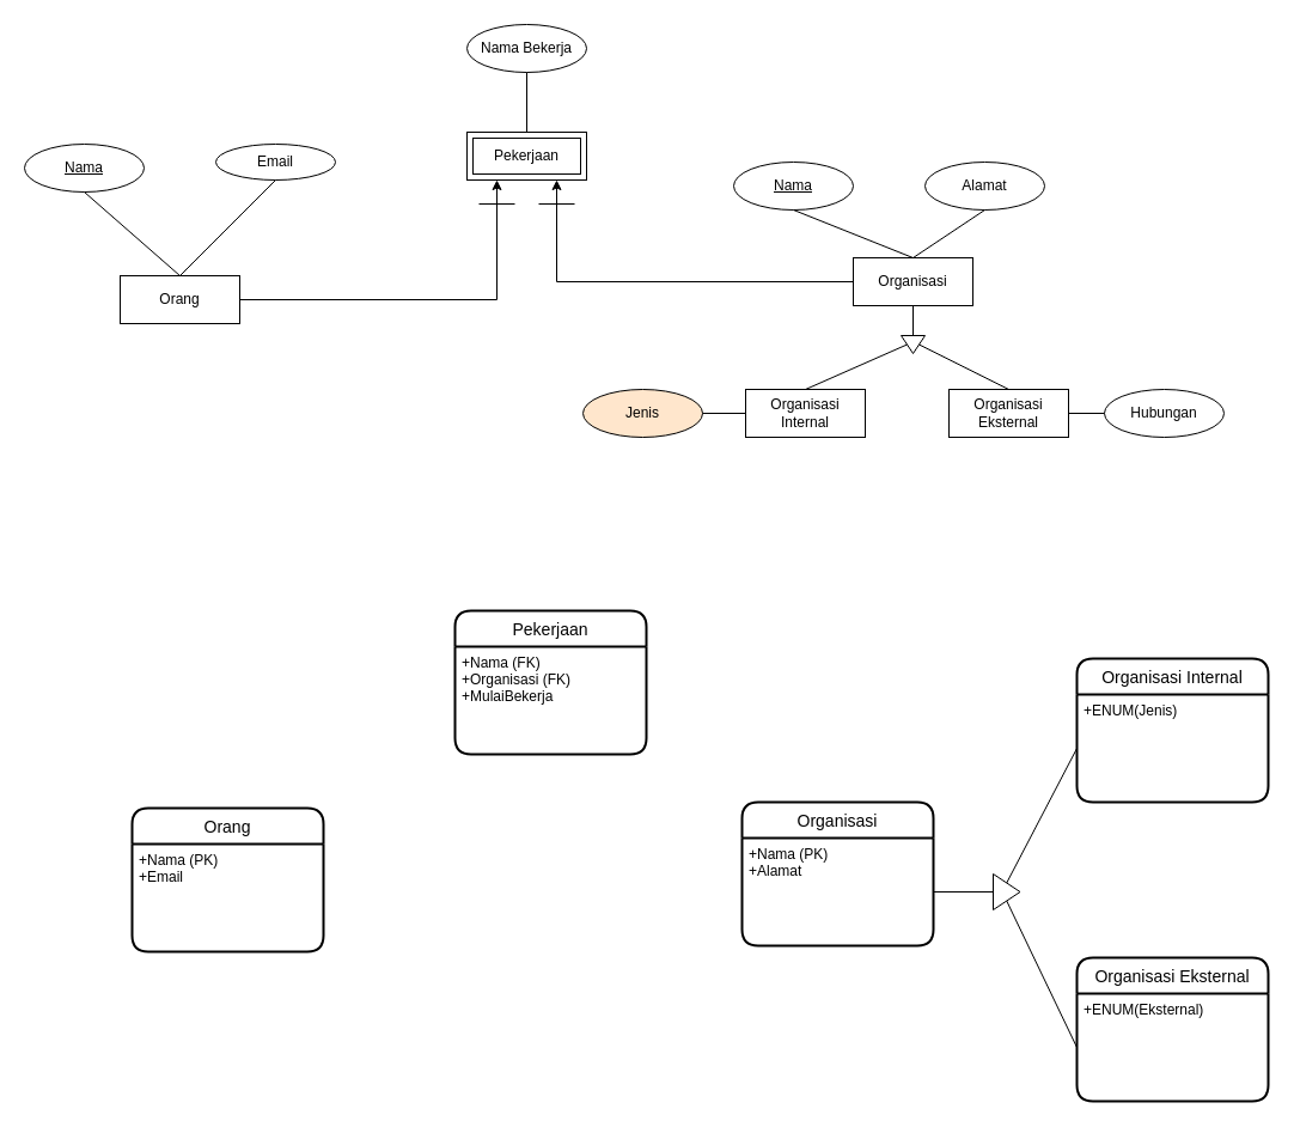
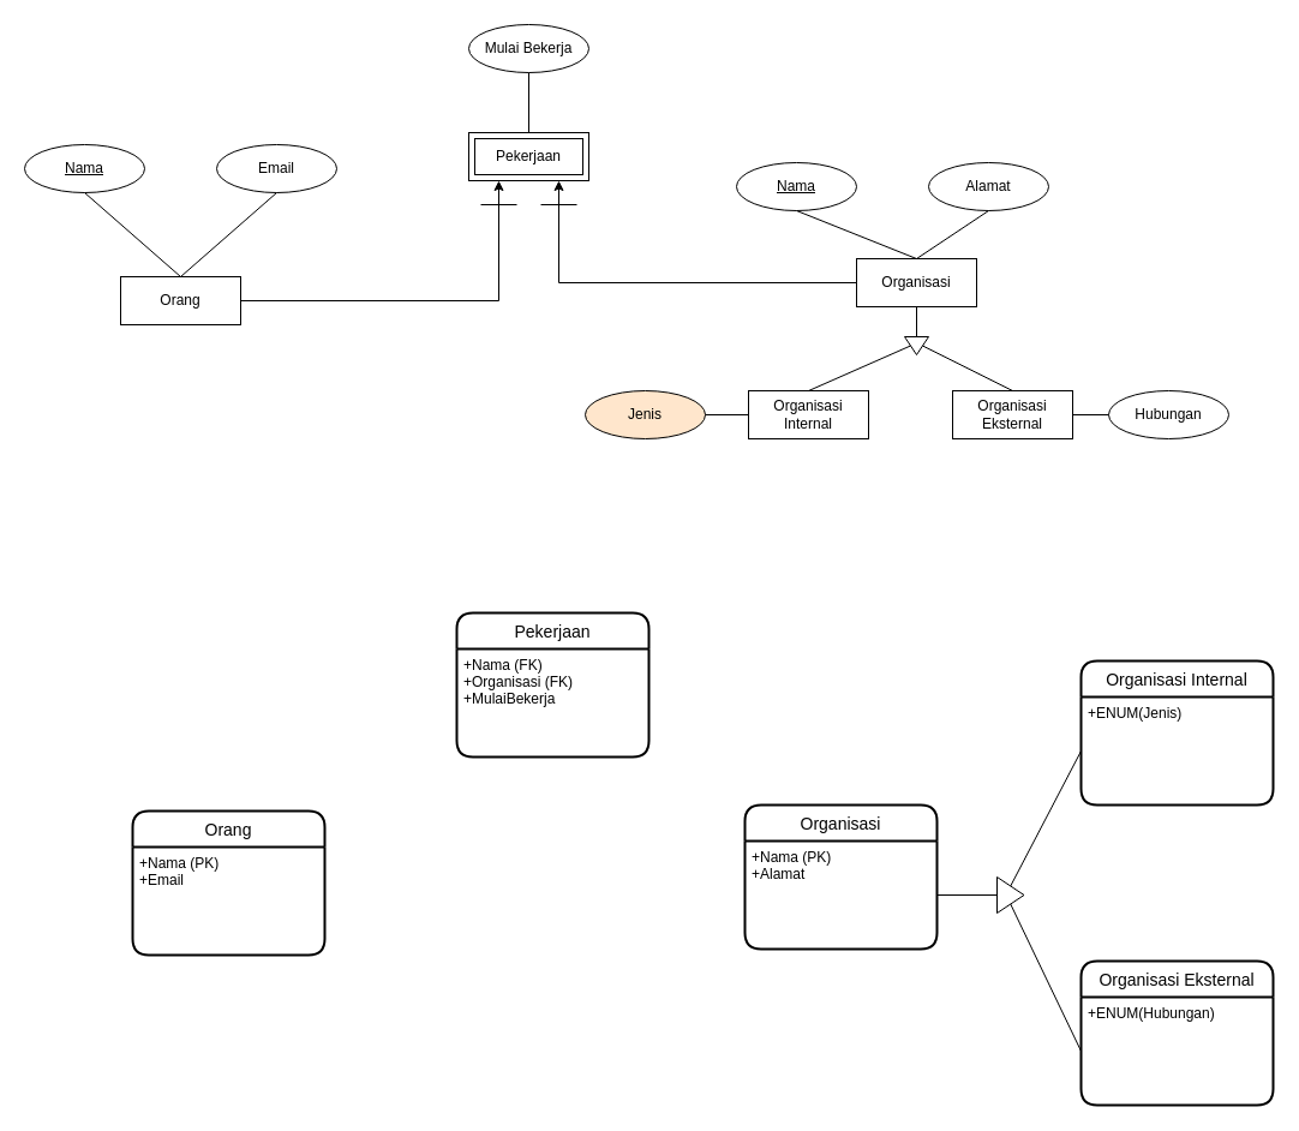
  <mxCell id="0" />
  <mxCell id="1" parent="0" />
  <mxCell id="2" value="" style="group" vertex="1" connectable="0" parent="1"><mxGeometry y="20" width="1003" height="345" as="geometry" x="20" /></mxCell>
  <mxCell id="3" value="Orang" style="whiteSpace=wrap;html=1;align=center;" vertex="1" parent="2"><mxGeometry x="80" y="210" width="100" height="40" as="geometry" /></mxCell>
  <mxCell id="4" value="&lt;u&gt;Nama&lt;/u&gt;" style="ellipse;whiteSpace=wrap;html=1;align=center;" vertex="1" parent="2"><mxGeometry y="100" width="100" height="40" as="geometry" /></mxCell>
- <mxCell id="5" value="Email" style="ellipse;whiteSpace=wrap;html=1;align=center;" vertex="1" parent="2"><mxGeometry x="160" y="100" width="100" height="30" as="geometry" /></mxCell>
+ <mxCell id="5" value="Email" style="ellipse;whiteSpace=wrap;html=1;align=center;" vertex="1" parent="2"><mxGeometry x="160" y="100" width="100" height="40" as="geometry" /></mxCell>
  <mxCell id="6" value="" style="endArrow=none;html=1;exitX=0.5;exitY=0;exitDx=0;exitDy=0;" edge="1" parent="2" source="3"><mxGeometry width="50" height="50" relative="1" as="geometry"><mxPoint y="190" as="sourcePoint" /><mxPoint x="50" y="140" as="targetPoint" /></mxGeometry></mxCell>
  <mxCell id="7" value="" style="endArrow=none;html=1;exitX=0.5;exitY=0;exitDx=0;exitDy=0;entryX=0.5;entryY=1;entryDx=0;entryDy=0;" edge="1" parent="2" source="3" target="5"><mxGeometry width="50" height="50" relative="1" as="geometry"><mxPoint x="150" y="190" as="sourcePoint" /><mxPoint x="60" y="150" as="targetPoint" /></mxGeometry></mxCell>
  <mxCell id="8" value="Organisasi" style="whiteSpace=wrap;html=1;align=center;" vertex="1" parent="2"><mxGeometry x="693" y="195" width="100" height="40" as="geometry" /></mxCell>
  <mxCell id="9" value="&lt;u&gt;Nama&lt;/u&gt;" style="ellipse;whiteSpace=wrap;html=1;align=center;" vertex="1" parent="2"><mxGeometry x="593" y="115" width="100" height="40" as="geometry" /></mxCell>
  <mxCell id="10" value="Alamat" style="ellipse;whiteSpace=wrap;html=1;align=center;" vertex="1" parent="2"><mxGeometry x="753" y="115" width="100" height="40" as="geometry" /></mxCell>
  <mxCell id="11" value="" style="endArrow=none;html=1;exitX=0.5;exitY=0;exitDx=0;exitDy=0;entryX=0.5;entryY=1;entryDx=0;entryDy=0;" edge="1" parent="2" source="8" target="9"><mxGeometry width="50" height="50" relative="1" as="geometry"><mxPoint x="713" y="185" as="sourcePoint" /><mxPoint x="623" y="145" as="targetPoint" /></mxGeometry></mxCell>
  <mxCell id="12" value="" style="endArrow=none;html=1;exitX=0.5;exitY=0;exitDx=0;exitDy=0;entryX=0.5;entryY=1;entryDx=0;entryDy=0;" edge="1" parent="2" source="8" target="10"><mxGeometry width="50" height="50" relative="1" as="geometry"><mxPoint x="753" y="205" as="sourcePoint" /><mxPoint x="653" y="145" as="targetPoint" /></mxGeometry></mxCell>
  <mxCell id="13" value="Organisasi Internal" style="whiteSpace=wrap;html=1;align=center;" vertex="1" parent="2"><mxGeometry x="603" y="305" width="100" height="40" as="geometry" /></mxCell>
  <mxCell id="14" value="Organisasi Eksternal" style="whiteSpace=wrap;html=1;align=center;" vertex="1" parent="2"><mxGeometry x="773" y="305" width="100" height="40" as="geometry" /></mxCell>
  <mxCell id="15" value="" style="triangle;whiteSpace=wrap;html=1;rotation=90;" vertex="1" parent="2"><mxGeometry x="735.5" y="257.5" width="15" height="20" as="geometry" /></mxCell>
  <mxCell id="16" value="" style="endArrow=none;html=1;exitX=0.5;exitY=1;exitDx=0;exitDy=0;entryX=0;entryY=0.5;entryDx=0;entryDy=0;" edge="1" parent="2" source="8" target="15"><mxGeometry width="50" height="50" relative="1" as="geometry"><mxPoint x="753" y="205" as="sourcePoint" /><mxPoint x="813" y="165" as="targetPoint" /></mxGeometry></mxCell>
  <mxCell id="17" value="" style="endArrow=none;html=1;exitX=0.5;exitY=1;exitDx=0;exitDy=0;entryX=0.5;entryY=0;entryDx=0;entryDy=0;" edge="1" parent="2" source="15" target="13"><mxGeometry width="50" height="50" relative="1" as="geometry"><mxPoint x="753" y="205" as="sourcePoint" /><mxPoint x="653" y="165" as="targetPoint" /></mxGeometry></mxCell>
  <mxCell id="18" value="" style="endArrow=none;html=1;exitX=0.5;exitY=0;exitDx=0;exitDy=0;entryX=0.5;entryY=0;entryDx=0;entryDy=0;" edge="1" parent="2" source="15" target="14"><mxGeometry width="50" height="50" relative="1" as="geometry"><mxPoint x="748" y="277.5" as="sourcePoint" /><mxPoint x="663" y="315" as="targetPoint" /></mxGeometry></mxCell>
  <mxCell id="19" value="Jenis" style="ellipse;whiteSpace=wrap;html=1;align=center;fillColor=#ffe6cc;" vertex="1" parent="2"><mxGeometry x="467" y="305" width="100" height="40" as="geometry" /></mxCell>
  <mxCell id="20" value="" style="endArrow=none;html=1;exitX=1;exitY=0.5;exitDx=0;exitDy=0;entryX=0;entryY=0.5;entryDx=0;entryDy=0;" edge="1" parent="2" source="19" target="13"><mxGeometry width="50" height="50" relative="1" as="geometry"><mxPoint x="748" y="277.5" as="sourcePoint" /><mxPoint x="663" y="315" as="targetPoint" /></mxGeometry></mxCell>
  <mxCell id="21" value="Hubungan" style="ellipse;whiteSpace=wrap;html=1;align=center;" vertex="1" parent="2"><mxGeometry x="903" y="305" width="100" height="40" as="geometry" /></mxCell>
  <mxCell id="22" value="" style="endArrow=none;html=1;exitX=0;exitY=0.5;exitDx=0;exitDy=0;entryX=1;entryY=0.5;entryDx=0;entryDy=0;" edge="1" parent="2" source="21" target="14"><mxGeometry width="50" height="50" relative="1" as="geometry"><mxPoint x="758" y="277.5" as="sourcePoint" /><mxPoint x="833" y="315" as="targetPoint" /></mxGeometry></mxCell>
  <mxCell id="23" value="Pekerjaan" style="shape=ext;margin=3;double=1;whiteSpace=wrap;html=1;align=center;" vertex="1" parent="2"><mxGeometry x="370" y="90" width="100" height="40" as="geometry" /></mxCell>
  <mxCell id="24" style="edgeStyle=orthogonalEdgeStyle;rounded=0;orthogonalLoop=1;jettySize=auto;html=1;exitX=1;exitY=0.5;exitDx=0;exitDy=0;entryX=0.25;entryY=1;entryDx=0;entryDy=0;" edge="1" parent="2" source="3" target="23"><mxGeometry relative="1" as="geometry" /></mxCell>
  <mxCell id="25" value="" style="endArrow=none;html=1;" edge="1" parent="2"><mxGeometry width="50" height="50" relative="1" as="geometry"><mxPoint x="380" y="150" as="sourcePoint" /><mxPoint x="410" y="150" as="targetPoint" /></mxGeometry></mxCell>
  <mxCell id="26" value="" style="endArrow=none;html=1;" edge="1" parent="2"><mxGeometry width="50" height="50" relative="1" as="geometry"><mxPoint x="430" y="150" as="sourcePoint" /><mxPoint x="460" y="150" as="targetPoint" /></mxGeometry></mxCell>
- <mxCell id="27" value="Nama Bekerja" style="ellipse;whiteSpace=wrap;html=1;align=center;" vertex="1" parent="2"><mxGeometry x="370" width="100" height="40" as="geometry" /></mxCell>
+ <mxCell id="27" value="Mulai Bekerja" style="ellipse;whiteSpace=wrap;html=1;align=center;" vertex="1" parent="2"><mxGeometry x="370" width="100" height="40" as="geometry" /></mxCell>
  <mxCell id="28" value="" style="endArrow=none;html=1;exitX=0.5;exitY=0;exitDx=0;exitDy=0;entryX=0.5;entryY=1;entryDx=0;entryDy=0;" edge="1" parent="2" source="23" target="27"><mxGeometry width="50" height="50" relative="1" as="geometry"><mxPoint x="350" y="90" as="sourcePoint" /><mxPoint x="400" y="40" as="targetPoint" /></mxGeometry></mxCell>
  <mxCell id="29" style="edgeStyle=orthogonalEdgeStyle;rounded=0;orthogonalLoop=1;jettySize=auto;html=1;exitX=0;exitY=0.5;exitDx=0;exitDy=0;entryX=0.75;entryY=1;entryDx=0;entryDy=0;" edge="1" parent="2" source="8" target="23"><mxGeometry relative="1" as="geometry" /></mxCell>
  <mxCell id="30" value="" style="group" vertex="1" connectable="0" parent="1"><mxGeometry x="110" y="510" width="950" height="410" as="geometry" /></mxCell>
  <mxCell id="31" value="Orang" style="swimlane;childLayout=stackLayout;horizontal=1;startSize=30;horizontalStack=0;rounded=1;fontSize=14;fontStyle=0;strokeWidth=2;resizeParent=0;resizeLast=1;shadow=0;dashed=0;align=center;" vertex="1" parent="30"><mxGeometry y="165" width="160" height="120" as="geometry" /></mxCell>
  <mxCell id="32" value="+Nama (PK)&#10;+Email" style="align=left;strokeColor=none;fillColor=none;spacingLeft=4;fontSize=12;verticalAlign=top;resizable=0;rotatable=0;part=1;" vertex="1" parent="31"><mxGeometry y="30" width="160" height="90" as="geometry" /></mxCell>
  <mxCell id="33" value="Organisasi" style="swimlane;childLayout=stackLayout;horizontal=1;startSize=30;horizontalStack=0;rounded=1;fontSize=14;fontStyle=0;strokeWidth=2;resizeParent=0;resizeLast=1;shadow=0;dashed=0;align=center;" vertex="1" parent="30"><mxGeometry x="510" y="160" width="160" height="120" as="geometry" /></mxCell>
  <mxCell id="34" value="+Nama (PK)&#10;+Alamat" style="align=left;strokeColor=none;fillColor=none;spacingLeft=4;fontSize=12;verticalAlign=top;resizable=0;rotatable=0;part=1;" vertex="1" parent="33"><mxGeometry y="30" width="160" height="90" as="geometry" /></mxCell>
  <mxCell id="35" value="Organisasi Internal" style="swimlane;childLayout=stackLayout;horizontal=1;startSize=30;horizontalStack=0;rounded=1;fontSize=14;fontStyle=0;strokeWidth=2;resizeParent=0;resizeLast=1;shadow=0;dashed=0;align=center;" vertex="1" parent="30"><mxGeometry x="790" y="40" width="160" height="120" as="geometry" /></mxCell>
  <mxCell id="36" value="+ENUM(Jenis)" style="align=left;strokeColor=none;fillColor=none;spacingLeft=4;fontSize=12;verticalAlign=top;resizable=0;rotatable=0;part=1;" vertex="1" parent="35"><mxGeometry y="30" width="160" height="90" as="geometry" /></mxCell>
  <mxCell id="37" value="Organisasi Eksternal" style="swimlane;childLayout=stackLayout;horizontal=1;startSize=30;horizontalStack=0;rounded=1;fontSize=14;fontStyle=0;strokeWidth=2;resizeParent=0;resizeLast=1;shadow=0;dashed=0;align=center;" vertex="1" parent="30"><mxGeometry x="790" y="290" width="160" height="120" as="geometry" /></mxCell>
- <mxCell id="38" value="+ENUM(Eksternal)" style="align=left;strokeColor=none;fillColor=none;spacingLeft=4;fontSize=12;verticalAlign=top;resizable=0;rotatable=0;part=1;" vertex="1" parent="37"><mxGeometry y="30" width="160" height="90" as="geometry" /></mxCell>
+ <mxCell id="38" value="+ENUM(Hubungan)" style="align=left;strokeColor=none;fillColor=none;spacingLeft=4;fontSize=12;verticalAlign=top;resizable=0;rotatable=0;part=1;" vertex="1" parent="37"><mxGeometry y="30" width="160" height="90" as="geometry" /></mxCell>
  <mxCell id="39" value="" style="triangle;whiteSpace=wrap;html=1;" vertex="1" parent="30"><mxGeometry x="720" y="220" width="22.5" height="30" as="geometry" /></mxCell>
  <mxCell id="40" value="" style="endArrow=none;html=1;exitX=1;exitY=0.5;exitDx=0;exitDy=0;entryX=0;entryY=0.5;entryDx=0;entryDy=0;" edge="1" parent="30" source="34" target="39"><mxGeometry width="50" height="50" relative="1" as="geometry"><mxPoint x="680" y="270" as="sourcePoint" /><mxPoint x="730" y="220" as="targetPoint" /></mxGeometry></mxCell>
  <mxCell id="41" value="" style="endArrow=none;html=1;exitX=0.5;exitY=0;exitDx=0;exitDy=0;entryX=0;entryY=0.5;entryDx=0;entryDy=0;" edge="1" parent="30" source="39" target="36"><mxGeometry width="50" height="50" relative="1" as="geometry"><mxPoint x="680" y="245" as="sourcePoint" /><mxPoint x="730" y="245" as="targetPoint" /></mxGeometry></mxCell>
  <mxCell id="42" value="" style="endArrow=none;html=1;exitX=0.5;exitY=1;exitDx=0;exitDy=0;entryX=0;entryY=0.5;entryDx=0;entryDy=0;" edge="1" parent="30" source="39" target="38"><mxGeometry width="50" height="50" relative="1" as="geometry"><mxPoint x="741.25" y="237.5" as="sourcePoint" /><mxPoint x="800" y="125.0" as="targetPoint" /></mxGeometry></mxCell>
  <mxCell id="43" value="Pekerjaan" style="swimlane;childLayout=stackLayout;horizontal=1;startSize=30;horizontalStack=0;rounded=1;fontSize=14;fontStyle=0;strokeWidth=2;resizeParent=0;resizeLast=1;shadow=0;dashed=0;align=center;" vertex="1" parent="30"><mxGeometry x="270" width="160" height="120" as="geometry" /></mxCell>
  <mxCell id="44" value="+Nama (FK)&#10;+Organisasi (FK)&#10;+MulaiBekerja" style="align=left;strokeColor=none;fillColor=none;spacingLeft=4;fontSize=12;verticalAlign=top;resizable=0;rotatable=0;part=1;" vertex="1" parent="43"><mxGeometry y="30" width="160" height="90" as="geometry" /></mxCell>
